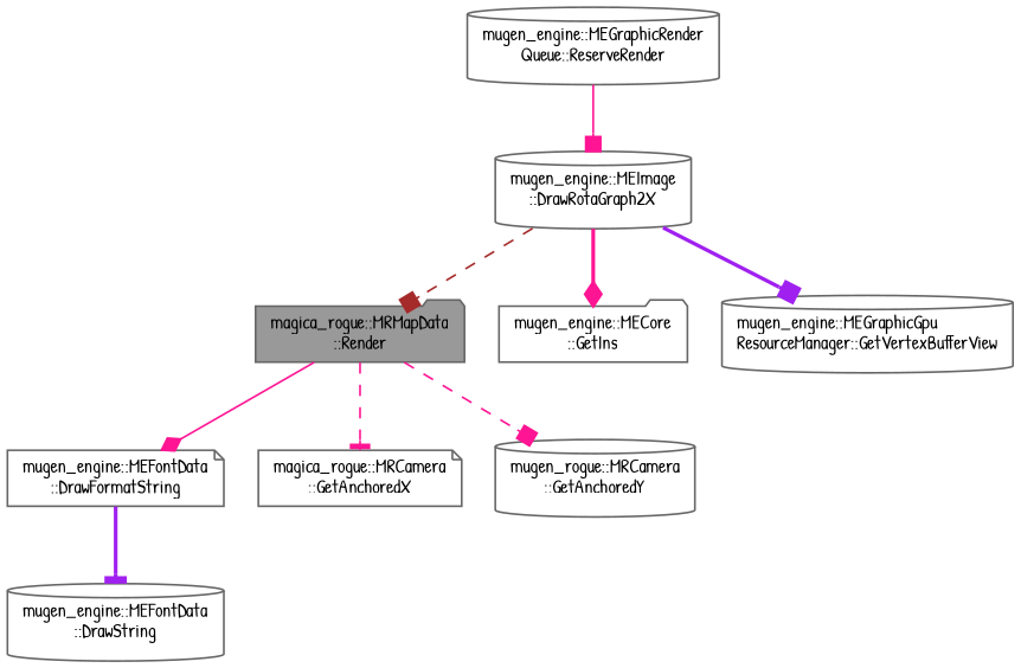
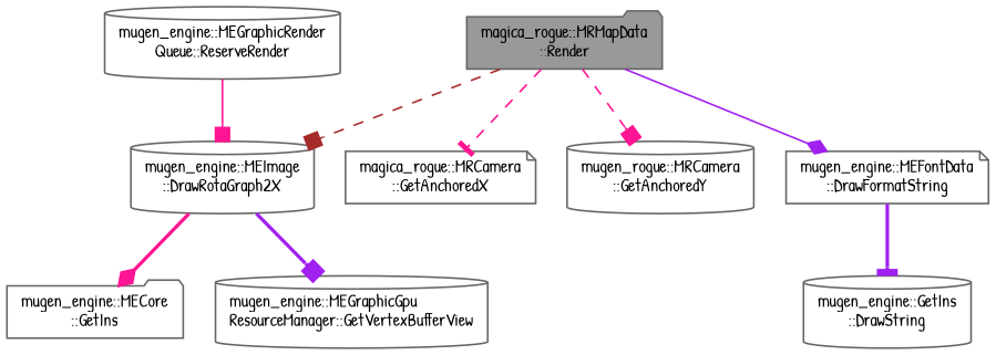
  digraph {
    fontname="Patrick Hand"
    rankdir=TB
    node [color=grey40 fillcolor=white fontname="Patrick Hand" fontsize=10 shape=cylinder style=filled]
    edge [arrowhead=box color=deeppink fontname="Patrick Hand" fontsize=10 labelfontname=Helvetica labelfontsize=10 style=dashed]
    n1 [color=gray40 fillcolor=grey60 fontcolor=black height=0.2 label="magica_rogue::MRMapData\l::Render" shape=folder width=0.4]
    n2 [height=0.2 label="mugen_engine::MEFontData\l::DrawFormatString" shape=note width=0.4]
    n3 [height=0.2 label="mugen_engine::MEImage\l::DrawRotaGraph2X" width=0.4]
    n4 [height=0.2 label="magica_rogue::MRCamera\l::GetAnchoredX" shape=note width=0.4]
    n5 [height=0.2 label="mugen_rogue::MRCamera\l::GetAnchoredY" width=0.4]
-   n6 [height=0.2 label="mugen_engine::MEFontData\l::DrawString" width=0.4]
+   n6 [height=0.2 label="mugen_engine::GetIns\l::DrawString" width=0.4]
    n7 [height=0.2 label="mugen_engine::MECore\l::GetIns" shape=folder width=0.4]
    n8 [height=0.2 label="mugen_engine::MEGraphicGpu\lResourceManager::GetVertexBufferView" width=0.4]
    n9 [height=0.2 label="mugen_engine::MEGraphicRender\lQueue::ReserveRender" width=0.4]
-   n1 -> n2 [arrowhead=diamond style=solid]
-   n3 -> n1 [color=brown]
+   n1 -> n2 [arrowhead=diamond color=purple style=solid]
+   n1 -> n3 [color=brown]
    n1 -> n4 [arrowhead=tee]
    n1 -> n5
    n2 -> n6 [arrowhead=tee color=purple style=bold]
    n3 -> n7 [arrowhead=diamond style=bold]
    n3 -> n8 [color=purple style=bold]
    n9 -> n3 [style=solid]
  }
